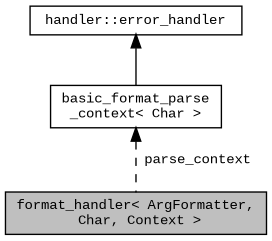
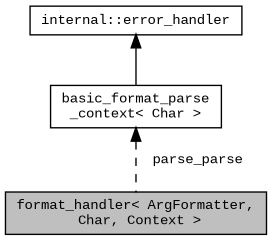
  digraph {
    fontname="Liberation Mono"
    node [color=black fillcolor=white fontname="Liberation Mono" fontsize=10 shape=record style=filled]
    edge [color=black dir=back fontname="Liberation Mono" fontsize=10 labelfontname=Helvetica labelfontsize=10]
    n1 [fillcolor=grey75 fontcolor=black height=0.2 label="format_handler\< ArgFormatter,\l Char, Context \>" width=0.4]
-   n2 [height=0.2 label="handler::error_handler" width=0.4]
+   n2 [height=0.2 label="internal::error_handler" width=0.4]
    n3 [height=0.2 label="basic_format_parse\l_context\< Char \>" width=0.4]
    n2 -> n3 [style=solid]
-   n3 -> n1 [label=" parse_context" style=dashed]
+   n3 -> n1 [label=" parse_parse" style=dashed]
  }
